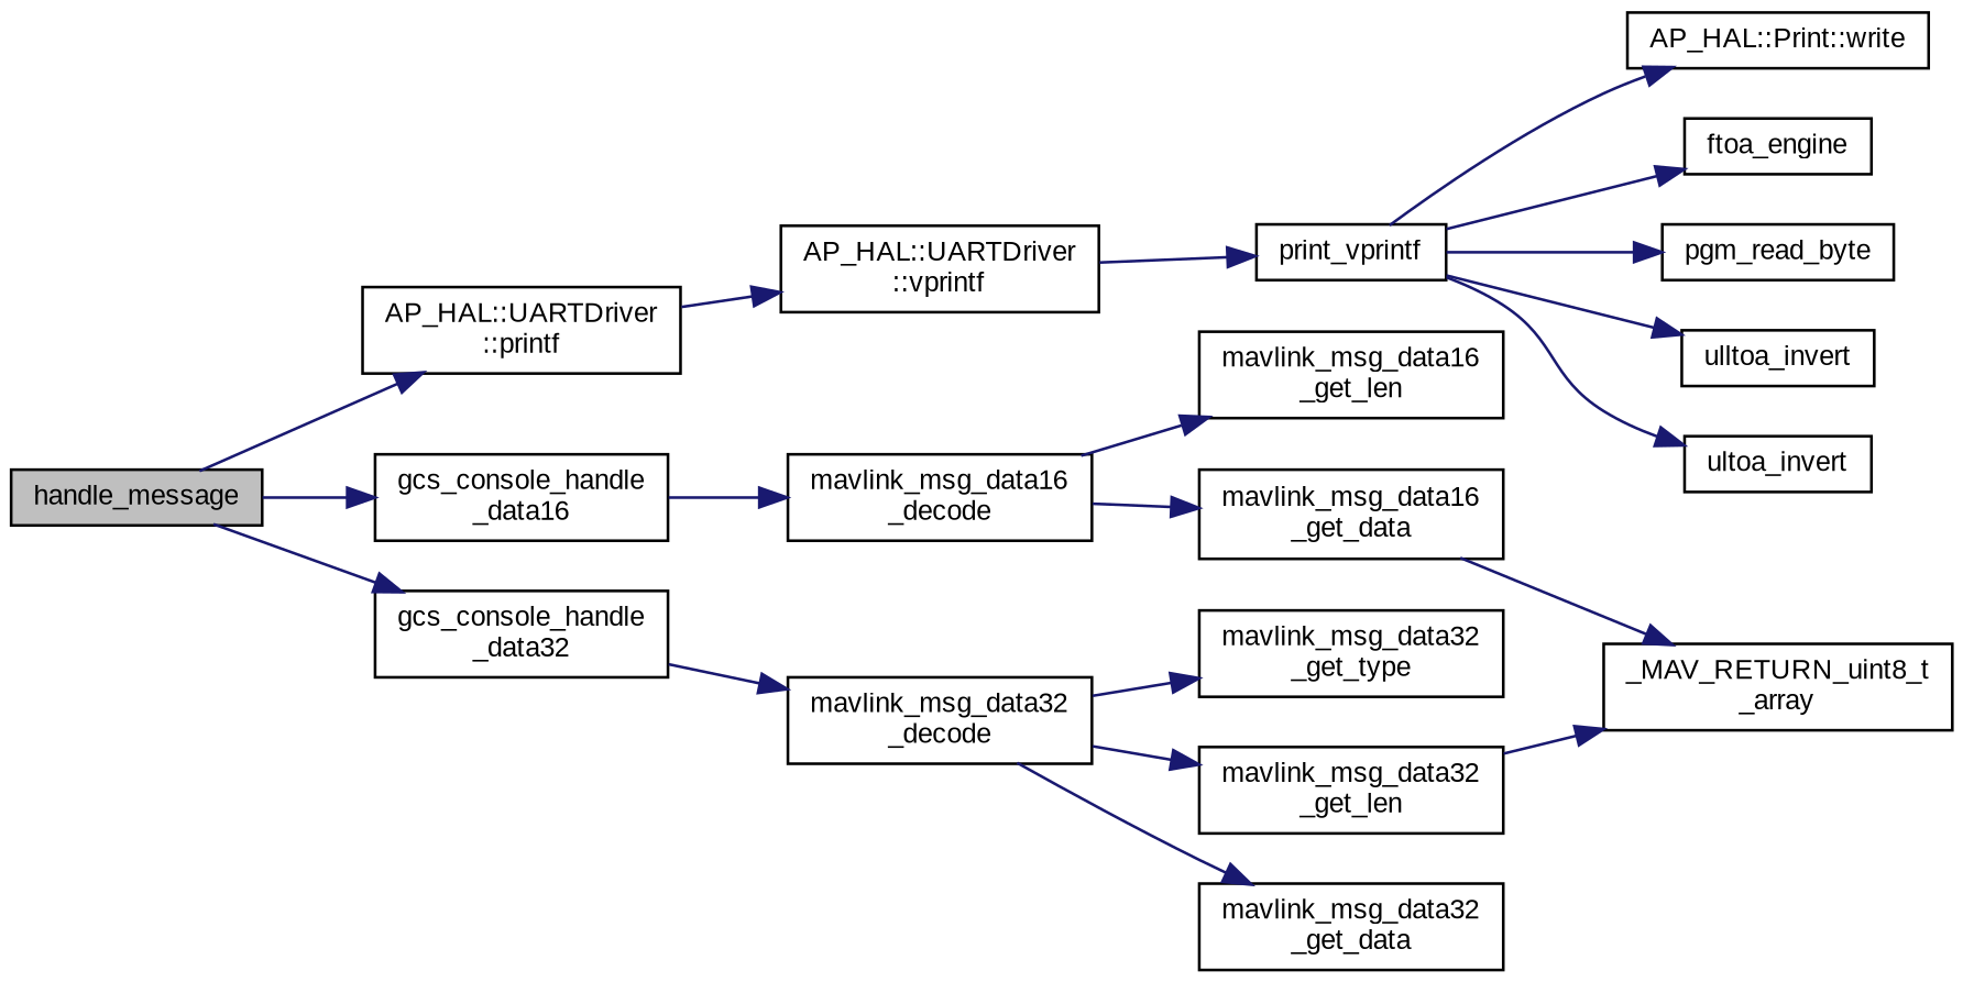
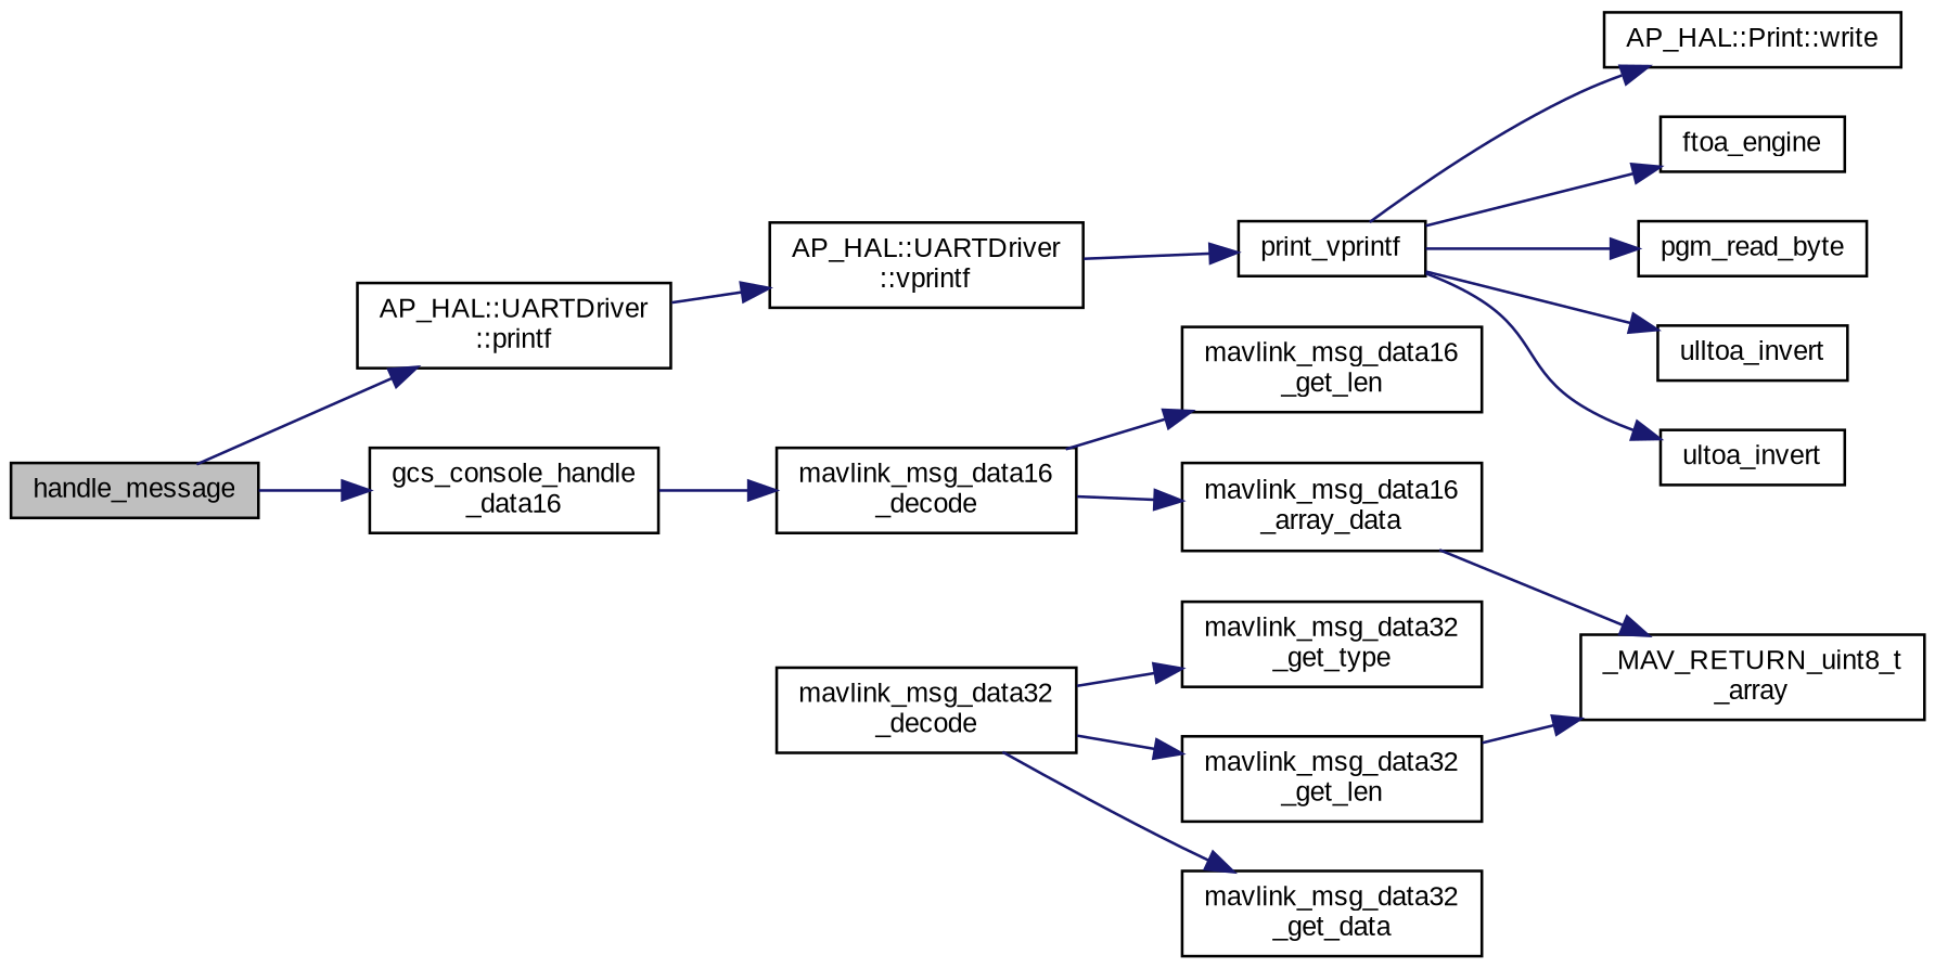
  digraph {
    fontname="Liberation Sans"
    rankdir=LR
    node [color=black fillcolor=white fontname="Liberation Sans" fontsize=10 shape=record style=filled]
    edge [color=midnightblue fontname="Liberation Sans" fontsize=10 labelfontname=Helvetica labelfontsize=10 style=solid]
    n1 [fillcolor=grey75 fontcolor=black height=0.2 label=handle_message width=0.4]
    n2 [height=0.2 label="AP_HAL::UARTDriver\l::printf" width=0.4]
    n3 [height=0.2 label="gcs_console_handle\l_data16" width=0.4]
-   n4 [height=0.2 label="gcs_console_handle\l_data32" width=0.4]
    n5 [height=0.2 label="AP_HAL::UARTDriver\l::vprintf" width=0.4]
    n6 [height=0.2 label="mavlink_msg_data16\l_decode" width=0.4]
    n7 [height=0.2 label="mavlink_msg_data32\l_decode" width=0.4]
    n8 [height=0.2 label=print_vprintf width=0.4]
    n9 [height=0.2 label="AP_HAL::Print::write" width=0.4]
    n10 [height=0.2 label=ftoa_engine width=0.4]
    n11 [height=0.2 label=pgm_read_byte width=0.4]
    n12 [height=0.2 label=ulltoa_invert width=0.4]
    n13 [height=0.2 label=ultoa_invert width=0.4]
    n14 [height=0.2 label="mavlink_msg_data16\l_get_len" width=0.4]
-   n15 [height=0.2 label="mavlink_msg_data16\l_get_data" width=0.4]
+   n15 [height=0.2 label="mavlink_msg_data16\l_array_data" width=0.4]
    n16 [height=0.2 label="_MAV_RETURN_uint8_t\l_array" width=0.4]
    n17 [height=0.2 label="mavlink_msg_data32\l_get_type" width=0.4]
    n18 [height=0.2 label="mavlink_msg_data32\l_get_len" width=0.4]
    n19 [height=0.2 label="mavlink_msg_data32\l_get_data" width=0.4]
    n1 -> n2
    n1 -> n3
-   n1 -> n4
    n2 -> n5
    n3 -> n6
-   n4 -> n7
    n5 -> n8
    n6 -> n14
    n6 -> n15
    n7 -> n17
    n7 -> n18
    n7 -> n19
    n8 -> n9
    n8 -> n10
    n8 -> n11
    n8 -> n12
    n8 -> n13
    n15 -> n16
    n18 -> n16
  }
